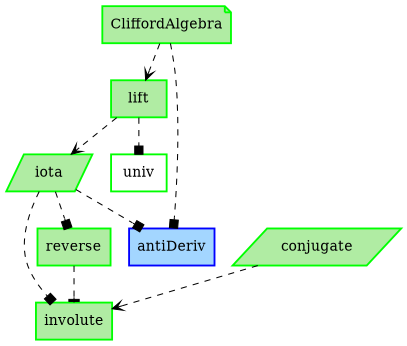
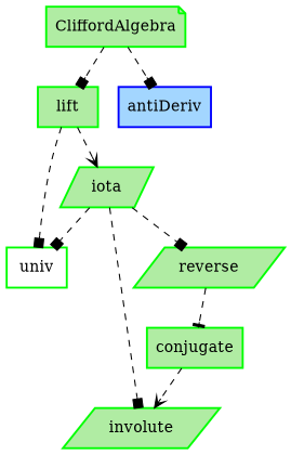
  strict digraph {
    node [color=green fillcolor="#b0eca3" penwidth=1.8 shape=box style=filled]
    edge [arrowhead=box style=dashed]
    n1 [label=CliffordAlgebra shape=note]
    n2 [label=lift]
    n3 [color=blue fillcolor="#a3d6ff" label=antiDeriv]
    n4 [label=iota shape=parallelogram]
    n5 [label=univ fillcolor="" style=""]
-   n6 [label=involute]
-   n7 [label=reverse]
-   n8 [label=conjugate shape=parallelogram]
-   n1 -> n2 [arrowhead=vee]
+   n6 [label=involute shape=parallelogram]
+   n7 [label=reverse shape=parallelogram]
+   n8 [label=conjugate]
+   n1 -> n2
    n1 -> n3
    n2 -> n4 [arrowhead=vee]
    n2 -> n5
-   n4 -> n3
+   n4 -> n5
    n4 -> n6
    n4 -> n7
-   n7 -> n6 [arrowhead=tee]
+   n7 -> n8 [arrowhead=tee]
    n8 -> n6 [arrowhead=vee]
  }
